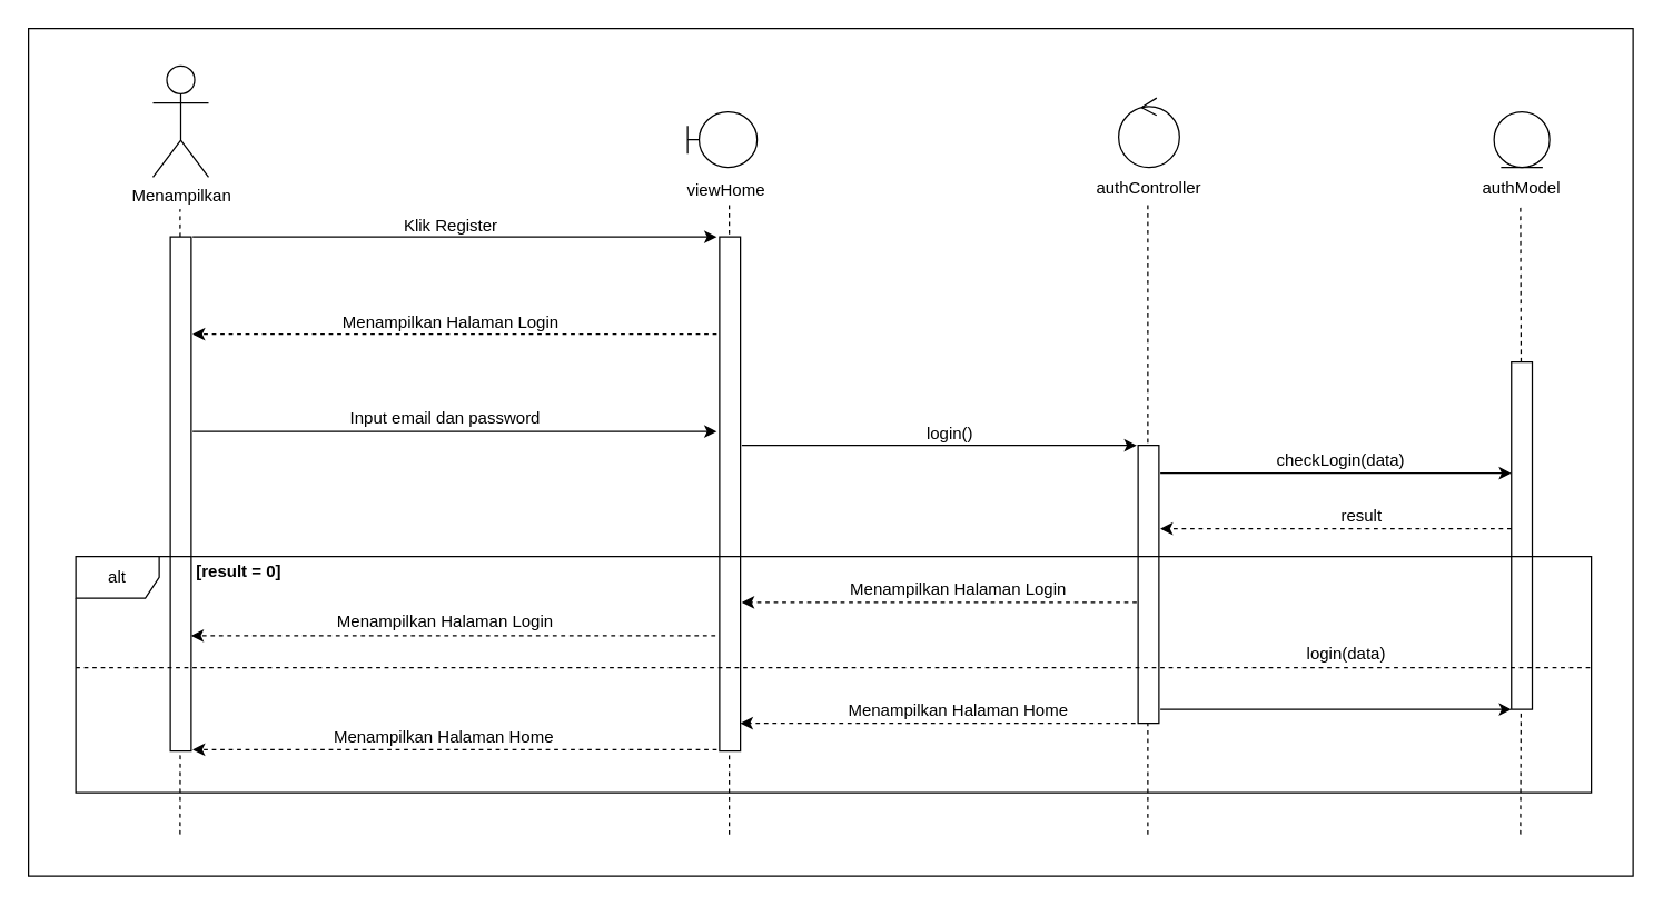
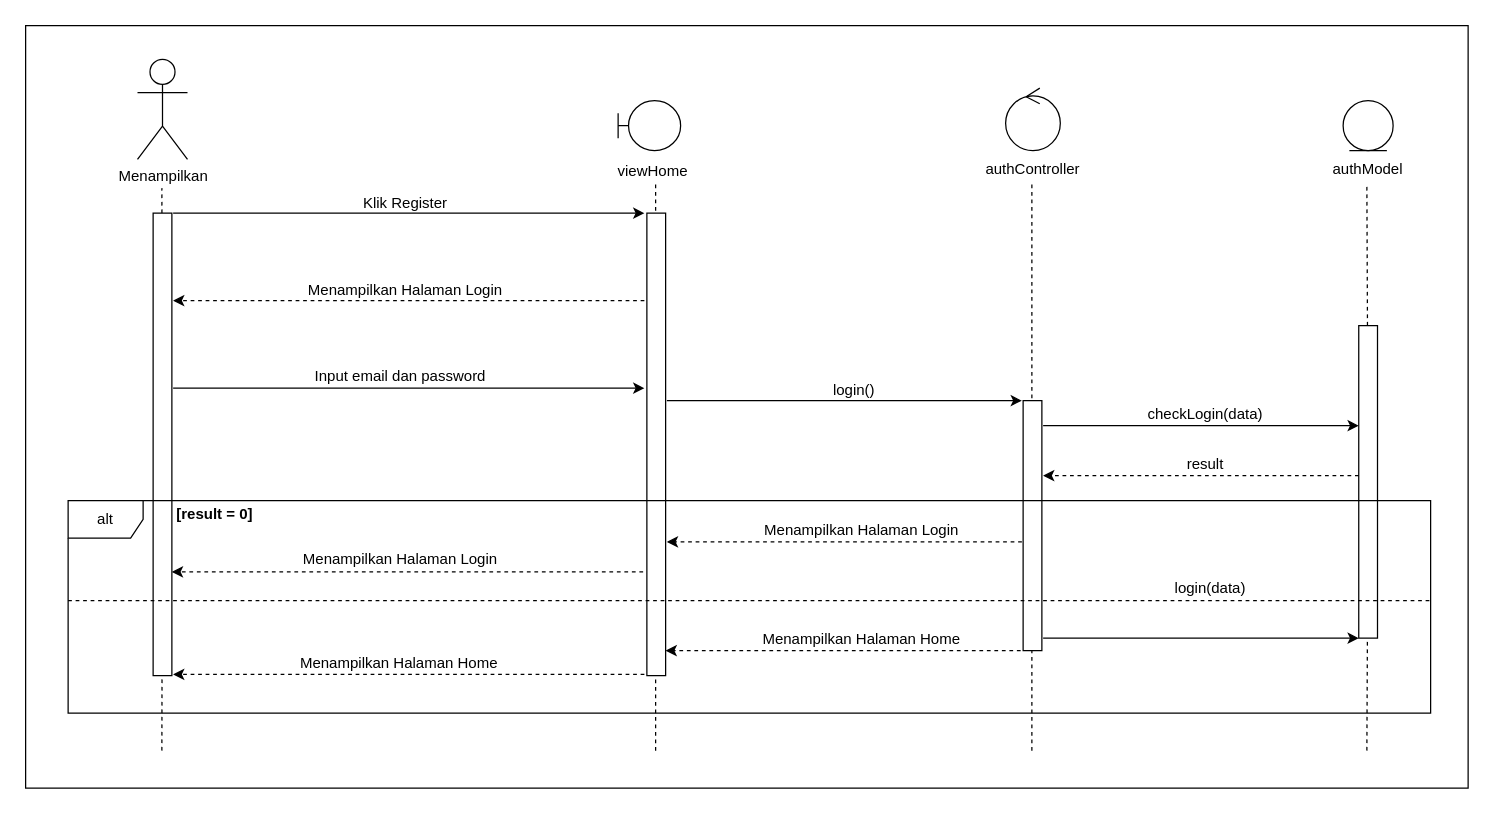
  <mxCell id="0" />
  <mxCell id="1" parent="0" />
  <mxCell id="2" value="" style="rounded=0;whiteSpace=wrap;html=1;" vertex="1" parent="1"><mxGeometry x="20" y="20" width="1154" height="610" as="geometry" /></mxCell>
  <mxCell id="3" value="Menampilkan" style="shape=umlActor;verticalLabelPosition=bottom;verticalAlign=top;html=1;outlineConnect=0;" vertex="1" parent="1"><mxGeometry x="109.5" y="47" width="40" height="80" as="geometry" /></mxCell>
  <mxCell id="4" value="" style="endArrow=none;dashed=1;html=1;rounded=0;startArrow=none;" edge="1" parent="1" source="5"><mxGeometry width="50" height="50" relative="1" as="geometry"><mxPoint x="129" y="560" as="sourcePoint" /><mxPoint x="129" y="150" as="targetPoint" /></mxGeometry></mxCell>
  <mxCell id="5" value="" style="rounded=0;whiteSpace=wrap;html=1;" vertex="1" parent="1"><mxGeometry x="122" y="170" width="15" height="370" as="geometry" /></mxCell>
  <mxCell id="6" value="" style="endArrow=none;dashed=1;html=1;rounded=0;" edge="1" parent="1" target="5"><mxGeometry width="50" height="50" relative="1" as="geometry"><mxPoint x="129" y="600" as="sourcePoint" /><mxPoint x="129" y="150" as="targetPoint" /></mxGeometry></mxCell>
  <mxCell id="7" value="" style="shape=umlBoundary;whiteSpace=wrap;html=1;" vertex="1" parent="1"><mxGeometry x="494" y="80" width="50" height="40" as="geometry" /></mxCell>
  <mxCell id="8" value="" style="endArrow=none;dashed=1;html=1;rounded=0;startArrow=none;" edge="1" parent="1"><mxGeometry width="50" height="50" relative="1" as="geometry"><mxPoint x="524" y="600" as="sourcePoint" /><mxPoint x="524" y="147" as="targetPoint" /></mxGeometry></mxCell>
  <mxCell id="9" value="" style="rounded=0;whiteSpace=wrap;html=1;" vertex="1" parent="1"><mxGeometry x="517" y="170" width="15" height="370" as="geometry" /></mxCell>
  <mxCell id="10" value="" style="ellipse;shape=umlControl;whiteSpace=wrap;html=1;" vertex="1" parent="1"><mxGeometry x="804" y="70" width="43.75" height="50" as="geometry" /></mxCell>
  <mxCell id="11" value="" style="endArrow=none;dashed=1;html=1;rounded=0;startArrow=none;" edge="1" parent="1"><mxGeometry width="50" height="50" relative="1" as="geometry"><mxPoint x="825" y="600" as="sourcePoint" /><mxPoint x="825" y="147" as="targetPoint" /></mxGeometry></mxCell>
  <mxCell id="12" value="" style="rounded=0;whiteSpace=wrap;html=1;" vertex="1" parent="1"><mxGeometry x="818" y="320" width="15" height="200" as="geometry" /></mxCell>
  <mxCell id="13" value="" style="shape=umlLifeline;participant=umlEntity;perimeter=lifelinePerimeter;whiteSpace=wrap;html=1;container=1;collapsible=0;recursiveResize=0;verticalAlign=top;spacingTop=36;outlineConnect=0;" vertex="1" parent="1"><mxGeometry x="1074" y="80" width="40" height="40" as="geometry" /></mxCell>
  <mxCell id="14" value="" style="endArrow=none;dashed=1;html=1;rounded=0;startArrow=none;" edge="1" parent="1" source="15"><mxGeometry width="50" height="50" relative="1" as="geometry"><mxPoint x="1093" y="561.5" as="sourcePoint" /><mxPoint x="1093" y="148.5" as="targetPoint" /></mxGeometry></mxCell>
  <mxCell id="15" value="" style="rounded=0;whiteSpace=wrap;html=1;" vertex="1" parent="1"><mxGeometry x="1086.5" y="260" width="15" height="250" as="geometry" /></mxCell>
  <mxCell id="16" value="" style="endArrow=none;dashed=1;html=1;rounded=0;startArrow=none;" edge="1" parent="1" target="15"><mxGeometry width="50" height="50" relative="1" as="geometry"><mxPoint x="1093" y="600" as="sourcePoint" /><mxPoint x="1093" y="148.5" as="targetPoint" /></mxGeometry></mxCell>
  <mxCell id="17" value="" style="endArrow=classic;html=1;rounded=0;exitX=1;exitY=0;exitDx=0;exitDy=0;" edge="1" parent="1"><mxGeometry width="50" height="50" relative="1" as="geometry"><mxPoint x="138" y="170" as="sourcePoint" /><mxPoint x="515" y="170" as="targetPoint" /></mxGeometry></mxCell>
  <mxCell id="18" value="" style="endArrow=classic;html=1;rounded=0;exitX=1;exitY=0;exitDx=0;exitDy=0;" edge="1" parent="1"><mxGeometry width="50" height="50" relative="1" as="geometry"><mxPoint x="138" y="310" as="sourcePoint" /><mxPoint x="515" y="310" as="targetPoint" /></mxGeometry></mxCell>
  <mxCell id="19" value="" style="endArrow=classic;html=1;rounded=0;exitX=1;exitY=0;exitDx=0;exitDy=0;dashed=1;" edge="1" parent="1"><mxGeometry width="50" height="50" relative="1" as="geometry"><mxPoint x="515" y="240" as="sourcePoint" /><mxPoint x="138" y="240" as="targetPoint" /></mxGeometry></mxCell>
  <mxCell id="20" value="" style="endArrow=classic;html=1;rounded=0;" edge="1" parent="1"><mxGeometry width="50" height="50" relative="1" as="geometry"><mxPoint x="533" y="320" as="sourcePoint" /><mxPoint x="817" y="320" as="targetPoint" /></mxGeometry></mxCell>
  <mxCell id="21" value="" style="endArrow=classic;html=1;rounded=0;" edge="1" parent="1"><mxGeometry width="50" height="50" relative="1" as="geometry"><mxPoint x="834" y="340" as="sourcePoint" /><mxPoint x="1086.5" y="340" as="targetPoint" /></mxGeometry></mxCell>
  <mxCell id="22" value="" style="endArrow=classic;html=1;rounded=0;dashed=1;" edge="1" parent="1"><mxGeometry width="50" height="50" relative="1" as="geometry"><mxPoint x="1086.5" y="380" as="sourcePoint" /><mxPoint x="834" y="380" as="targetPoint" /></mxGeometry></mxCell>
  <mxCell id="23" value="alt" style="shape=umlFrame;whiteSpace=wrap;html=1;" vertex="1" parent="1"><mxGeometry x="54" y="400" width="1090" height="170" as="geometry" /></mxCell>
  <mxCell id="24" value="" style="endArrow=none;dashed=1;html=1;rounded=0;entryX=1;entryY=0.529;entryDx=0;entryDy=0;entryPerimeter=0;" edge="1" parent="1"><mxGeometry width="50" height="50" relative="1" as="geometry"><mxPoint x="54" y="480" as="sourcePoint" /><mxPoint x="1144" y="479.93" as="targetPoint" /></mxGeometry></mxCell>
  <mxCell id="25" value="" style="endArrow=classic;html=1;rounded=0;exitX=1;exitY=0;exitDx=0;exitDy=0;dashed=1;" edge="1" parent="1"><mxGeometry width="50" height="50" relative="1" as="geometry"><mxPoint x="514" y="457" as="sourcePoint" /><mxPoint x="137" y="457" as="targetPoint" /></mxGeometry></mxCell>
  <mxCell id="26" value="" style="endArrow=classic;html=1;rounded=0;dashed=1;" edge="1" parent="1"><mxGeometry width="50" height="50" relative="1" as="geometry"><mxPoint x="817" y="433" as="sourcePoint" /><mxPoint x="533" y="433" as="targetPoint" /></mxGeometry></mxCell>
  <mxCell id="27" value="" style="endArrow=classic;html=1;rounded=0;" edge="1" parent="1"><mxGeometry width="50" height="50" relative="1" as="geometry"><mxPoint x="834" y="510" as="sourcePoint" /><mxPoint x="1086.5" y="510" as="targetPoint" /></mxGeometry></mxCell>
  <mxCell id="28" value="" style="endArrow=classic;html=1;rounded=0;dashed=1;" edge="1" parent="1"><mxGeometry width="50" height="50" relative="1" as="geometry"><mxPoint x="816" y="520" as="sourcePoint" /><mxPoint x="532" y="520" as="targetPoint" /></mxGeometry></mxCell>
  <mxCell id="29" value="" style="endArrow=classic;html=1;rounded=0;exitX=1;exitY=0;exitDx=0;exitDy=0;dashed=1;" edge="1" parent="1"><mxGeometry width="50" height="50" relative="1" as="geometry"><mxPoint x="515" y="539" as="sourcePoint" /><mxPoint x="138" y="539" as="targetPoint" /></mxGeometry></mxCell>
  <mxCell id="30" value="viewHome" style="text;html=1;strokeColor=none;fillColor=none;align=center;verticalAlign=middle;whiteSpace=wrap;rounded=0;" vertex="1" parent="1"><mxGeometry x="492" y="122" width="60" height="30" as="geometry" /></mxCell>
  <mxCell id="31" value="authController" style="text;html=1;strokeColor=none;fillColor=none;align=center;verticalAlign=middle;whiteSpace=wrap;rounded=0;" vertex="1" parent="1"><mxGeometry x="795.5" y="120" width="60" height="30" as="geometry" /></mxCell>
  <mxCell id="32" value="authModel" style="text;html=1;strokeColor=none;fillColor=none;align=center;verticalAlign=middle;whiteSpace=wrap;rounded=0;" vertex="1" parent="1"><mxGeometry x="1064" y="120" width="60" height="30" as="geometry" /></mxCell>
  <mxCell id="33" value="Klik Register" style="text;html=1;strokeColor=none;fillColor=none;align=center;verticalAlign=middle;whiteSpace=wrap;rounded=0;" vertex="1" parent="1"><mxGeometry x="274" y="147" width="100" height="30" as="geometry" /></mxCell>
  <mxCell id="34" value="Menampilkan Halaman Login" style="text;html=1;strokeColor=none;fillColor=none;align=center;verticalAlign=middle;whiteSpace=wrap;rounded=0;" vertex="1" parent="1"><mxGeometry x="234" y="217" width="180" height="30" as="geometry" /></mxCell>
  <mxCell id="35" value="Input email dan password" style="text;html=1;strokeColor=none;fillColor=none;align=center;verticalAlign=middle;whiteSpace=wrap;rounded=0;" vertex="1" parent="1"><mxGeometry x="230" y="286" width="180" height="30" as="geometry" /></mxCell>
  <mxCell id="36" value="login()" style="text;html=1;strokeColor=none;fillColor=none;align=center;verticalAlign=middle;whiteSpace=wrap;rounded=0;" vertex="1" parent="1"><mxGeometry x="633" y="297" width="100" height="30" as="geometry" /></mxCell>
  <mxCell id="37" value="checkLogin(data)" style="text;html=1;strokeColor=none;fillColor=none;align=center;verticalAlign=middle;whiteSpace=wrap;rounded=0;" vertex="1" parent="1"><mxGeometry x="914" y="316" width="100" height="30" as="geometry" /></mxCell>
- <mxCell id="38" value="result" style="text;html=1;strokeColor=none;fillColor=none;align=center;verticalAlign=middle;whiteSpace=wrap;rounded=0;" vertex="1" parent="1"><mxGeometry x="929" y="356" width="100" height="30" as="geometry" /></mxCell>
+ <mxCell id="38" value="result" style="text;html=1;strokeColor=none;fillColor=none;align=center;verticalAlign=middle;whiteSpace=wrap;rounded=0;" vertex="1" parent="1"><mxGeometry x="914" y="356" width="100" height="30" as="geometry" /></mxCell>
  <mxCell id="39" value="Menampilkan Halaman Login" style="text;html=1;strokeColor=none;fillColor=none;align=center;verticalAlign=middle;whiteSpace=wrap;rounded=0;" vertex="1" parent="1"><mxGeometry x="599" y="409" width="180" height="30" as="geometry" /></mxCell>
  <mxCell id="40" value="Menampilkan Halaman Login" style="text;html=1;strokeColor=none;fillColor=none;align=center;verticalAlign=middle;whiteSpace=wrap;rounded=0;" vertex="1" parent="1"><mxGeometry x="230" y="432" width="180" height="30" as="geometry" /></mxCell>
  <mxCell id="41" value="Menampilkan Halaman Home" style="text;html=1;strokeColor=none;fillColor=none;align=center;verticalAlign=middle;whiteSpace=wrap;rounded=0;" vertex="1" parent="1"><mxGeometry x="229" y="515" width="180" height="30" as="geometry" /></mxCell>
  <mxCell id="42" value="Menampilkan Halaman Home" style="text;html=1;strokeColor=none;fillColor=none;align=center;verticalAlign=middle;whiteSpace=wrap;rounded=0;" vertex="1" parent="1"><mxGeometry x="599" y="496" width="180" height="30" as="geometry" /></mxCell>
  <mxCell id="43" value="login(data)" style="text;html=1;strokeColor=none;fillColor=none;align=center;verticalAlign=middle;whiteSpace=wrap;rounded=0;" vertex="1" parent="1"><mxGeometry x="918" y="455" width="100" height="30" as="geometry" /></mxCell>
  <mxCell id="44" value="&lt;b&gt;[result = 0]&lt;/b&gt;" style="text;html=1;strokeColor=none;fillColor=none;align=center;verticalAlign=middle;whiteSpace=wrap;rounded=0;" vertex="1" parent="1"><mxGeometry x="64" y="396" width="215" height="30" as="geometry" /></mxCell>
